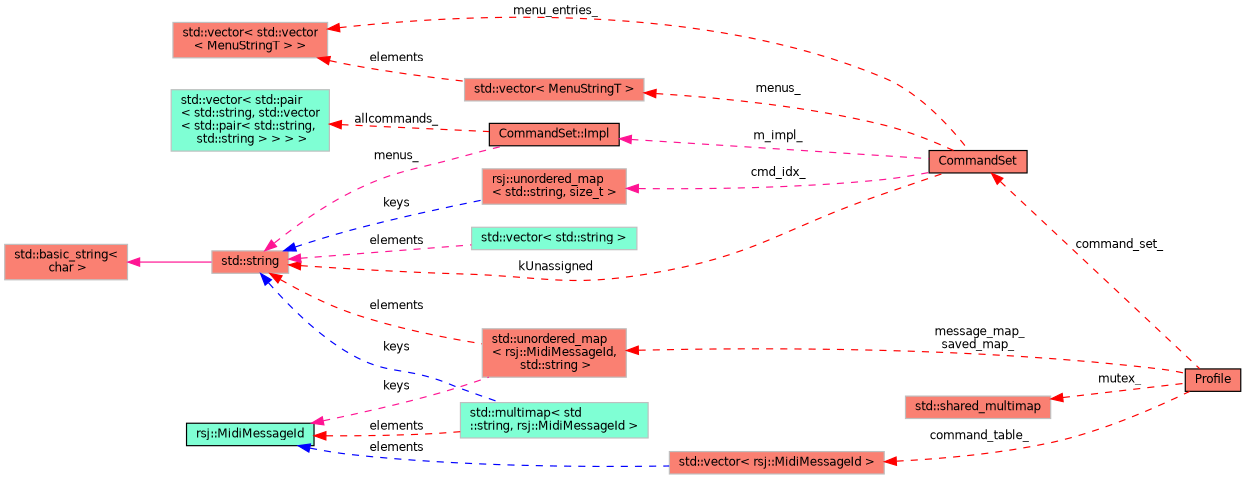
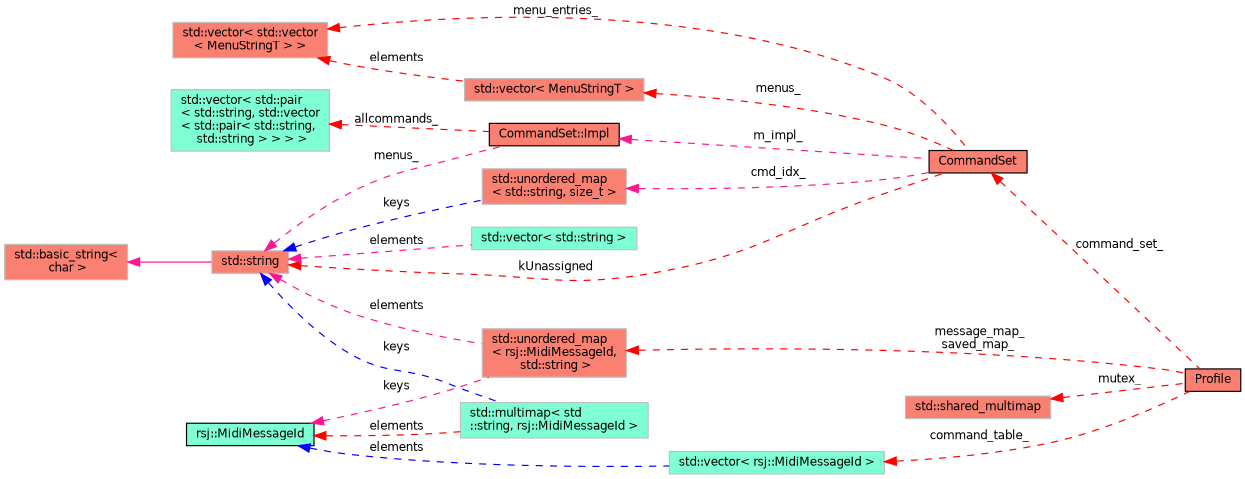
  digraph {
    rankdir=LR
    node [color=grey75 fillcolor=salmon fontname=Helvetica fontsize=10 shape=record style=filled]
    edge [color=red dir=back fontname=Helvetica fontsize=10 labelfontname=Helvetica labelfontsize=10 style=dashed]
    n1 [color=black fontcolor=black height=0.2 label=Profile width=0.4]
    n2 [color=black height=0.2 label=CommandSet width=0.4]
    n3 [height=0.2 label="std::vector\< std::vector\l\< MenuStringT \> \>" width=0.4]
    n4 [height=0.2 label="std::vector\< MenuStringT \>" width=0.4]
-   n5 [height=0.2 label="rsj::unordered_map\l\< std::string, size_t \>" width=0.4]
+   n5 [height=0.2 label="std::unordered_map\l\< std::string, size_t \>" width=0.4]
    n6 [height=0.2 label="std::string" width=0.4]
    n7 [color=black height=0.2 label="CommandSet::Impl" width=0.4]
    n8 [fillcolor=aquamarine height=0.2 label="std::vector\< std::string \>" width=0.4]
    n9 [fillcolor=aquamarine height=0.2 label="std::multimap\< std\l::string, rsj::MidiMessageId \>" width=0.4]
    n10 [height=0.2 label="std::unordered_map\l\< rsj::MidiMessageId,\l std::string \>" width=0.4]
    n11 [height=0.2 label="std::basic_string\<\l char \>" width=0.4]
    n12 [fillcolor=aquamarine height=0.2 label="std::vector\< std::pair\l\< std::string, std::vector\l\< std::pair\< std::string,\l std::string \> \> \> \>" width=0.4]
    n13 [height=0.2 label="std::shared_multimap" width=0.4]
-   n14 [height=0.2 label="std::vector\< rsj::MidiMessageId \>" width=0.4]
+   n14 [fillcolor=aquamarine height=0.2 label="std::vector\< rsj::MidiMessageId \>" width=0.4]
    n15 [color=black fillcolor=aquamarine height=0.2 label="rsj::MidiMessageId" width=0.4]
    n2 -> n1 [label=" command_set_"]
    n3 -> n2 [label=" menu_entries_"]
    n3 -> n4 [label=" elements"]
    n4 -> n2 [label=" menus_"]
    n5 -> n2 [color=deeppink label=" cmd_idx_"]
    n6 -> n2 [label=" kUnassigned"]
    n6 -> n5 [color=blue label=" keys"]
    n6 -> n7 [color=deeppink label=" menus_"]
    n6 -> n8 [color=deeppink label=" elements"]
    n6 -> n9 [color=blue label=" keys"]
-   n6 -> n10 [label=" elements"]
+   n6 -> n10 [color=deeppink label=" elements"]
    n7 -> n2 [color=deeppink label=" m_impl_"]
    n10 -> n1 [label=" message_map_\nsaved_map_"]
    n11 -> n6 [color=deeppink style=solid]
    n12 -> n7 [label=" allcommands_"]
    n13 -> n1 [label=" mutex_"]
    n14 -> n1 [label=" command_table_"]
    n15 -> n9 [label=" elements"]
    n15 -> n10 [color=deeppink label=" keys"]
    n15 -> n14 [color=blue label=" elements"]
  }
